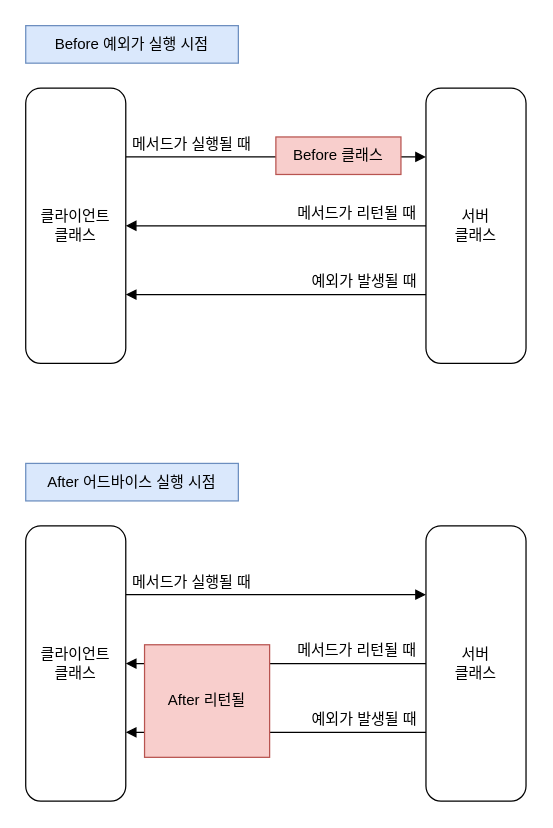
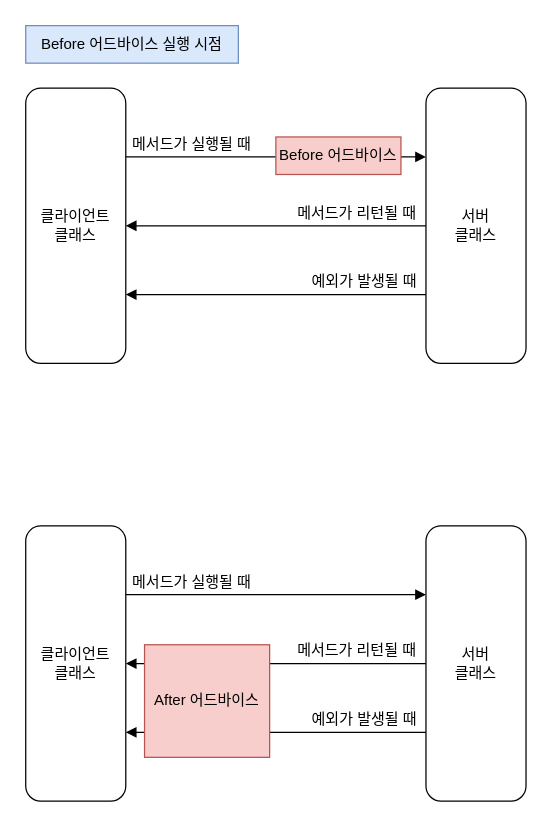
  <mxCell id="0" />
  <mxCell id="1" parent="0" />
  <mxCell id="2" style="edgeStyle=orthogonalEdgeStyle;rounded=0;orthogonalLoop=1;jettySize=auto;html=1;exitX=1;exitY=0.25;exitDx=0;exitDy=0;entryX=0;entryY=0.25;entryDx=0;entryDy=0;endArrow=block;endFill=1;" edge="1" parent="1" source="4" target="6"><mxGeometry relative="1" as="geometry" /></mxCell>
  <mxCell id="3" style="edgeStyle=orthogonalEdgeStyle;rounded=0;orthogonalLoop=1;jettySize=auto;html=1;exitX=1;exitY=0.75;exitDx=0;exitDy=0;entryX=0;entryY=0.75;entryDx=0;entryDy=0;endArrow=none;endFill=0;startArrow=block;startFill=1;" edge="1" parent="1" source="4" target="6"><mxGeometry relative="1" as="geometry" /></mxCell>
  <mxCell id="4" value="클라이언트&lt;br&gt;클래스" style="rounded=1;whiteSpace=wrap;html=1;" vertex="1" parent="1"><mxGeometry x="20" y="70" width="80" height="220" as="geometry" /></mxCell>
  <mxCell id="5" style="edgeStyle=orthogonalEdgeStyle;rounded=0;orthogonalLoop=1;jettySize=auto;html=1;entryX=1;entryY=0.5;entryDx=0;entryDy=0;endArrow=block;endFill=1;" edge="1" parent="1" source="6" target="4"><mxGeometry relative="1" as="geometry" /></mxCell>
  <mxCell id="6" value="서버&lt;br&gt;클래스" style="rounded=1;whiteSpace=wrap;html=1;" vertex="1" parent="1"><mxGeometry x="340" y="70" width="80" height="220" as="geometry" /></mxCell>
  <mxCell id="7" value="메서드가 실행될 때" style="text;html=1;strokeColor=none;fillColor=none;align=center;verticalAlign=middle;whiteSpace=wrap;rounded=0;" vertex="1" parent="1"><mxGeometry x="98" y="105" width="110" height="20" as="geometry" /></mxCell>
  <mxCell id="8" value="메서드가 리턴될 때" style="text;html=1;strokeColor=none;fillColor=none;align=center;verticalAlign=middle;whiteSpace=wrap;rounded=0;" vertex="1" parent="1"><mxGeometry x="230" y="160" width="110" height="20" as="geometry" /></mxCell>
  <mxCell id="9" value="예외가 발생될 때" style="text;html=1;strokeColor=none;fillColor=none;align=center;verticalAlign=middle;whiteSpace=wrap;rounded=0;" vertex="1" parent="1"><mxGeometry x="236" y="215" width="110" height="20" as="geometry" /></mxCell>
  <mxCell id="10" style="edgeStyle=orthogonalEdgeStyle;rounded=0;orthogonalLoop=1;jettySize=auto;html=1;exitX=1;exitY=0.25;exitDx=0;exitDy=0;entryX=0;entryY=0.25;entryDx=0;entryDy=0;endArrow=block;endFill=1;" edge="1" parent="1" source="12" target="14"><mxGeometry relative="1" as="geometry" /></mxCell>
  <mxCell id="11" style="edgeStyle=orthogonalEdgeStyle;rounded=0;orthogonalLoop=1;jettySize=auto;html=1;exitX=1;exitY=0.75;exitDx=0;exitDy=0;entryX=0;entryY=0.75;entryDx=0;entryDy=0;endArrow=none;endFill=0;startArrow=block;startFill=1;" edge="1" parent="1" source="12" target="14"><mxGeometry relative="1" as="geometry" /></mxCell>
  <mxCell id="12" value="클라이언트&lt;br&gt;클래스" style="rounded=1;whiteSpace=wrap;html=1;" vertex="1" parent="1"><mxGeometry x="20" y="420" width="80" height="220" as="geometry" /></mxCell>
  <mxCell id="13" style="edgeStyle=orthogonalEdgeStyle;rounded=0;orthogonalLoop=1;jettySize=auto;html=1;entryX=1;entryY=0.5;entryDx=0;entryDy=0;endArrow=block;endFill=1;" edge="1" parent="1" source="14" target="12"><mxGeometry relative="1" as="geometry" /></mxCell>
  <mxCell id="14" value="서버&lt;br&gt;클래스" style="rounded=1;whiteSpace=wrap;html=1;" vertex="1" parent="1"><mxGeometry x="340" y="420" width="80" height="220" as="geometry" /></mxCell>
  <mxCell id="15" value="메서드가 실행될 때" style="text;html=1;strokeColor=none;fillColor=none;align=center;verticalAlign=middle;whiteSpace=wrap;rounded=0;" vertex="1" parent="1"><mxGeometry x="98" y="455" width="110" height="20" as="geometry" /></mxCell>
  <mxCell id="16" value="메서드가 리턴될 때" style="text;html=1;strokeColor=none;fillColor=none;align=center;verticalAlign=middle;whiteSpace=wrap;rounded=0;" vertex="1" parent="1"><mxGeometry x="230" y="510" width="110" height="20" as="geometry" /></mxCell>
  <mxCell id="17" value="예외가 발생될 때" style="text;html=1;strokeColor=none;fillColor=none;align=center;verticalAlign=middle;whiteSpace=wrap;rounded=0;" vertex="1" parent="1"><mxGeometry x="236" y="565" width="110" height="20" as="geometry" /></mxCell>
- <mxCell id="18" value="Before 예외가 실행 시점" style="text;html=1;strokeColor=#6c8ebf;fillColor=#dae8fc;align=center;verticalAlign=middle;whiteSpace=wrap;rounded=0;" vertex="1" parent="1"><mxGeometry x="20" y="20" width="170" height="30" as="geometry" /></mxCell>
- <mxCell id="19" value="After 어드바이스 실행 시점" style="text;html=1;strokeColor=#6c8ebf;fillColor=#dae8fc;align=center;verticalAlign=middle;whiteSpace=wrap;rounded=0;" vertex="1" parent="1"><mxGeometry x="20" y="370" width="170" height="30" as="geometry" /></mxCell>
- <mxCell id="20" value="Before 클래스" style="text;html=1;strokeColor=#b85450;fillColor=#f8cecc;align=center;verticalAlign=middle;whiteSpace=wrap;rounded=0;" vertex="1" parent="1"><mxGeometry x="220" y="109" width="100" height="30" as="geometry" /></mxCell>
- <mxCell id="21" value="After 리턴될" style="text;html=1;strokeColor=#b85450;fillColor=#f8cecc;align=center;verticalAlign=middle;whiteSpace=wrap;rounded=0;" vertex="1" parent="1"><mxGeometry x="115" y="515" width="100" height="90" as="geometry" /></mxCell>
+ <mxCell id="18" value="Before 어드바이스 실행 시점" style="text;html=1;strokeColor=#6c8ebf;fillColor=#dae8fc;align=center;verticalAlign=middle;whiteSpace=wrap;rounded=0;" vertex="1" parent="1"><mxGeometry x="20" y="20" width="170" height="30" as="geometry" /></mxCell>
+ <mxCell id="20" value="Before 어드바이스" style="text;html=1;strokeColor=#b85450;fillColor=#f8cecc;align=center;verticalAlign=middle;whiteSpace=wrap;rounded=0;" vertex="1" parent="1"><mxGeometry x="220" y="109" width="100" height="30" as="geometry" /></mxCell>
+ <mxCell id="21" value="After 어드바이스" style="text;html=1;strokeColor=#b85450;fillColor=#f8cecc;align=center;verticalAlign=middle;whiteSpace=wrap;rounded=0;" vertex="1" parent="1"><mxGeometry x="115" y="515" width="100" height="90" as="geometry" /></mxCell>
